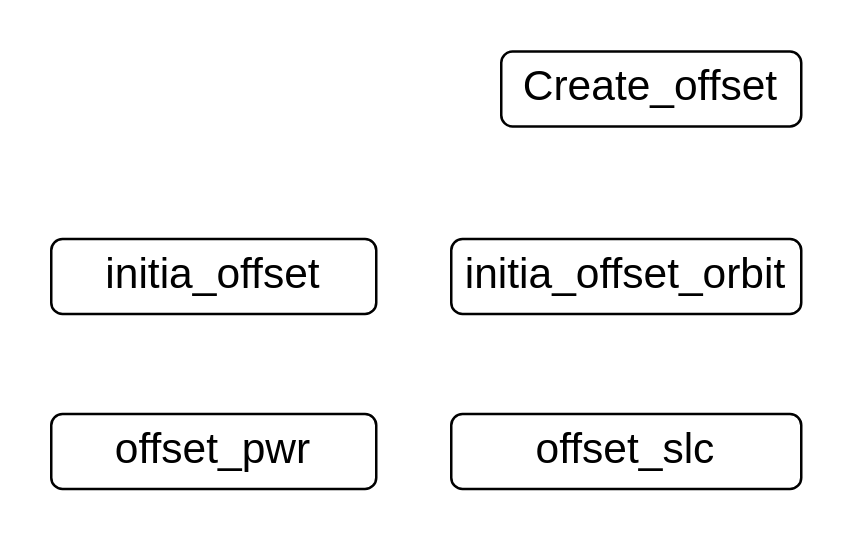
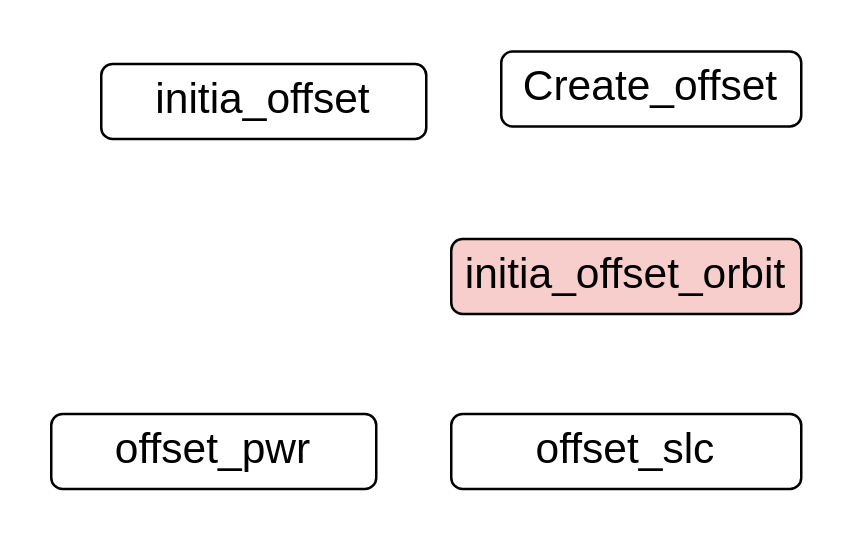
  <mxCell id="0" />
  <mxCell id="1" parent="0" />
  <mxCell id="2" value="&lt;font style=&quot;font-size: 17px;&quot;&gt;Create_offset&lt;/font&gt;" style="rounded=1;whiteSpace=wrap;html=1;" vertex="1" parent="1"><mxGeometry x="200" y="20" width="120" height="30" as="geometry" /></mxCell>
- <mxCell id="3" value="&lt;span style=&quot;font-size: 17px;&quot;&gt;initia_offset&lt;/span&gt;" style="rounded=1;whiteSpace=wrap;html=1;" vertex="1" parent="1"><mxGeometry x="20" y="95" width="130" height="30" as="geometry" /></mxCell>
+ <mxCell id="3" value="&lt;span style=&quot;font-size: 17px;&quot;&gt;initia_offset&lt;/span&gt;" style="rounded=1;whiteSpace=wrap;html=1;" vertex="1" parent="1"><mxGeometry x="40" y="25" width="130" height="30" as="geometry" /></mxCell>
  <mxCell id="4" value="&lt;span style=&quot;font-size: 17px;&quot;&gt;offset_pwr&lt;/span&gt;" style="rounded=1;whiteSpace=wrap;html=1;" vertex="1" parent="1"><mxGeometry x="20" y="165" width="130" height="30" as="geometry" /></mxCell>
- <mxCell id="5" value="&lt;span style=&quot;font-size: 17px;&quot;&gt;initia_offset_orbit&lt;/span&gt;" style="rounded=1;whiteSpace=wrap;html=1;" vertex="1" parent="1"><mxGeometry x="180" y="95" width="140" height="30" as="geometry" /></mxCell>
+ <mxCell id="5" value="&lt;span style=&quot;font-size: 17px;&quot;&gt;initia_offset_orbit&lt;/span&gt;" style="rounded=1;whiteSpace=wrap;html=1;fillColor=#f8cecc;" vertex="1" parent="1"><mxGeometry x="180" y="95" width="140" height="30" as="geometry" /></mxCell>
  <mxCell id="6" value="&lt;span style=&quot;font-size: 17px;&quot;&gt;offset_slc&lt;/span&gt;" style="rounded=1;whiteSpace=wrap;html=1;" vertex="1" parent="1"><mxGeometry x="180" y="165" width="140" height="30" as="geometry" /></mxCell>
